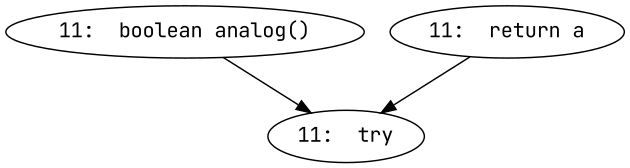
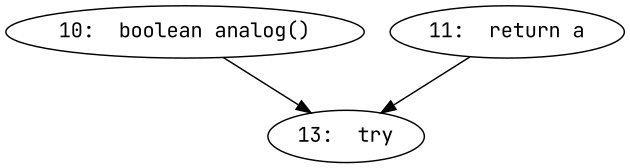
  digraph {
    fontname="JetBrains Mono"
    node [fontname="JetBrains Mono"]
    edge [fontname="JetBrains Mono"]
-   n1 [label="11:  boolean analog()"]
-   n2 [label="11:  try"]
+   n1 [label="10:  boolean analog()"]
+   n2 [label="13:  try"]
    n3 [label="11:  return a"]
    n1 -> n2
    n3 -> n2
  }
